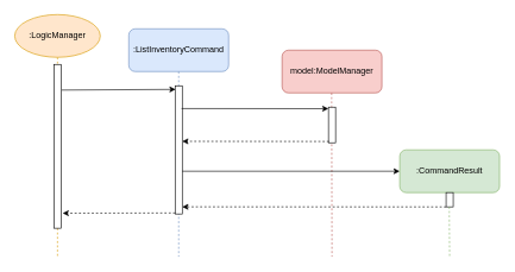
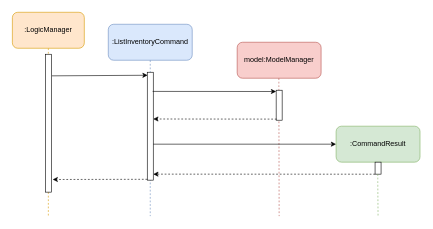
  <mxCell id="0" />
  <mxCell id="1" parent="0" />
  <mxCell id="2" value="" style="endArrow=none;dashed=1;html=1;exitX=0.5;exitY=1;exitDx=0;exitDy=0;fillColor=#ffe6cc;strokeColor=#d79b00;" edge="1" parent="1" source="3"><mxGeometry width="50" height="50" relative="1" as="geometry"><mxPoint x="80" y="80" as="sourcePoint" /><mxPoint x="80" y="360" as="targetPoint" /></mxGeometry></mxCell>
- <mxCell id="3" value=":LogicManager" style="ellipse;whiteSpace=wrap;html=1;fillColor=#ffe6cc;strokeColor=#d79b00;" vertex="1" parent="1"><mxGeometry x="20" y="20" width="120" height="60" as="geometry" /></mxCell>
+ <mxCell id="3" value=":LogicManager" style="rounded=1;whiteSpace=wrap;html=1;fillColor=#ffe6cc;strokeColor=#d79b00;" vertex="1" parent="1"><mxGeometry x="20" y="20" width="120" height="60" as="geometry" /></mxCell>
  <mxCell id="4" value="" style="html=1;points=[];perimeter=orthogonalPerimeter;" vertex="1" parent="1"><mxGeometry x="75" y="90" width="10" height="230" as="geometry" /></mxCell>
  <mxCell id="5" value=":ListInventoryCommand" style="rounded=1;whiteSpace=wrap;html=1;fillColor=#dae8fc;strokeColor=#6c8ebf;" vertex="1" parent="1"><mxGeometry x="180" y="40" width="140" height="60" as="geometry" /></mxCell>
  <mxCell id="6" value="" style="endArrow=none;dashed=1;html=1;exitX=0.5;exitY=1;exitDx=0;exitDy=0;fillColor=#dae8fc;strokeColor=#6c8ebf;" edge="1" parent="1" source="5"><mxGeometry width="50" height="50" relative="1" as="geometry"><mxPoint x="90" y="90" as="sourcePoint" /><mxPoint x="250" y="360" as="targetPoint" /></mxGeometry></mxCell>
  <mxCell id="7" value="" style="html=1;points=[];perimeter=orthogonalPerimeter;" vertex="1" parent="1"><mxGeometry x="245" y="120" width="10" height="180" as="geometry" /></mxCell>
  <mxCell id="8" value="" style="endArrow=classic;html=1;entryX=0.06;entryY=0.028;entryDx=0;entryDy=0;entryPerimeter=0;" edge="1" parent="1" target="7"><mxGeometry width="50" height="50" relative="1" as="geometry"><mxPoint x="86" y="126" as="sourcePoint" /><mxPoint x="380" y="220" as="targetPoint" /></mxGeometry></mxCell>
  <mxCell id="9" value="model:ModelManager" style="rounded=1;whiteSpace=wrap;html=1;fillColor=#f8cecc;strokeColor=#b85450;" vertex="1" parent="1"><mxGeometry x="395" y="70" width="140" height="60" as="geometry" /></mxCell>
  <mxCell id="10" value="" style="endArrow=none;dashed=1;html=1;exitX=0.5;exitY=1;exitDx=0;exitDy=0;fillColor=#f8cecc;strokeColor=#b85450;" edge="1" parent="1"><mxGeometry width="50" height="50" relative="1" as="geometry"><mxPoint x="464.5" y="130" as="sourcePoint" /><mxPoint x="465" y="360" as="targetPoint" /><Array as="points"><mxPoint x="464.5" y="140" /></Array></mxGeometry></mxCell>
  <mxCell id="11" value="" style="html=1;points=[];perimeter=orthogonalPerimeter;" vertex="1" parent="1"><mxGeometry x="460" y="150" width="10" height="50" as="geometry" /></mxCell>
  <mxCell id="12" value="" style="endArrow=classic;html=1;entryX=0;entryY=0.043;entryDx=0;entryDy=0;entryPerimeter=0;" edge="1" parent="1" target="11"><mxGeometry width="50" height="50" relative="1" as="geometry"><mxPoint x="254" y="152" as="sourcePoint" /><mxPoint x="425" y="154" as="targetPoint" /></mxGeometry></mxCell>
  <mxCell id="13" value="" style="endArrow=classic;html=1;exitX=0.08;exitY=0.964;exitDx=0;exitDy=0;exitPerimeter=0;dashed=1;" edge="1" parent="1" source="11"><mxGeometry width="50" height="50" relative="1" as="geometry"><mxPoint x="330" y="270" as="sourcePoint" /><mxPoint x="255" y="198" as="targetPoint" /></mxGeometry></mxCell>
  <mxCell id="14" value="" style="endArrow=classic;html=1;entryX=0;entryY=0.5;entryDx=0;entryDy=0;" edge="1" parent="1" target="15"><mxGeometry width="50" height="50" relative="1" as="geometry"><mxPoint x="255" y="240" as="sourcePoint" /><mxPoint x="461" y="240.15" as="targetPoint" /></mxGeometry></mxCell>
  <mxCell id="15" value=":CommandResult" style="rounded=1;whiteSpace=wrap;html=1;fillColor=#d5e8d4;strokeColor=#82b366;" vertex="1" parent="1"><mxGeometry x="560" y="210" width="140" height="60" as="geometry" /></mxCell>
  <mxCell id="16" value="" style="html=1;points=[];perimeter=orthogonalPerimeter;" vertex="1" parent="1"><mxGeometry x="625" y="270" width="10" height="20" as="geometry" /></mxCell>
  <mxCell id="17" value="" style="endArrow=classic;html=1;exitX=0.08;exitY=0.964;exitDx=0;exitDy=0;exitPerimeter=0;dashed=1;" edge="1" parent="1"><mxGeometry width="50" height="50" relative="1" as="geometry"><mxPoint x="625" y="290.1" as="sourcePoint" /><mxPoint x="255" y="290" as="targetPoint" /></mxGeometry></mxCell>
  <mxCell id="18" value="" style="endArrow=classic;html=1;exitX=0.08;exitY=0.964;exitDx=0;exitDy=0;exitPerimeter=0;dashed=1;entryX=1.22;entryY=0.891;entryDx=0;entryDy=0;entryPerimeter=0;" edge="1" parent="1"><mxGeometry width="50" height="50" relative="1" as="geometry"><mxPoint x="245" y="298.6" as="sourcePoint" /><mxPoint x="87.2" y="298.93" as="targetPoint" /></mxGeometry></mxCell>
  <mxCell id="19" value="" style="endArrow=none;dashed=1;html=1;exitX=0.5;exitY=1;exitDx=0;exitDy=0;fillColor=#d5e8d4;strokeColor=#82b366;" edge="1" parent="1"><mxGeometry width="50" height="50" relative="1" as="geometry"><mxPoint x="629.5" y="290" as="sourcePoint" /><mxPoint x="630" y="360" as="targetPoint" /><Array as="points"><mxPoint x="629.5" y="300" /></Array></mxGeometry></mxCell>
